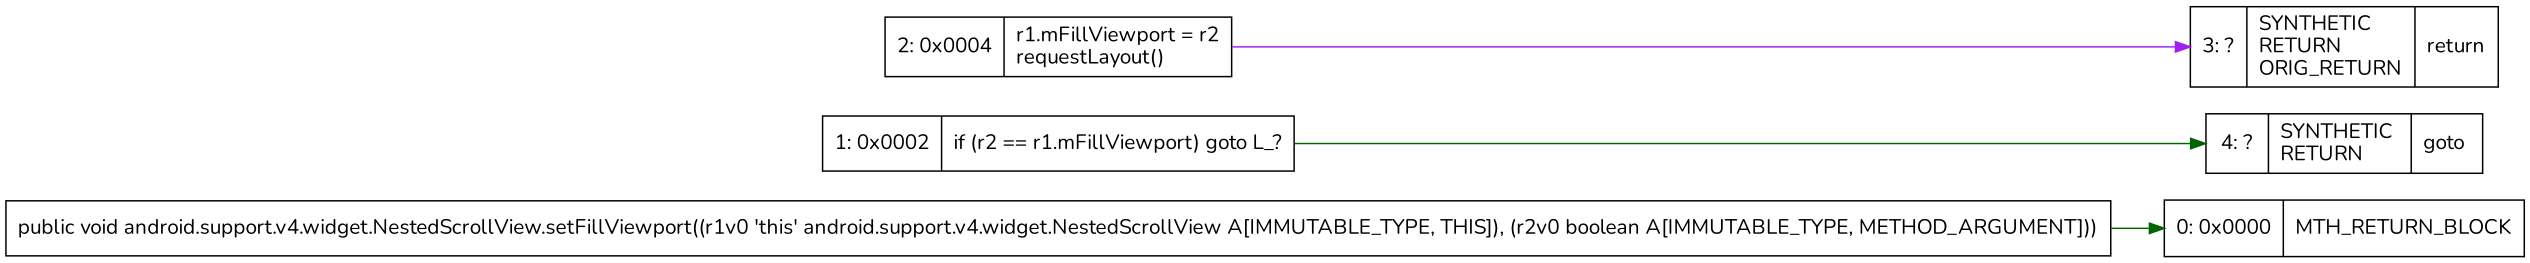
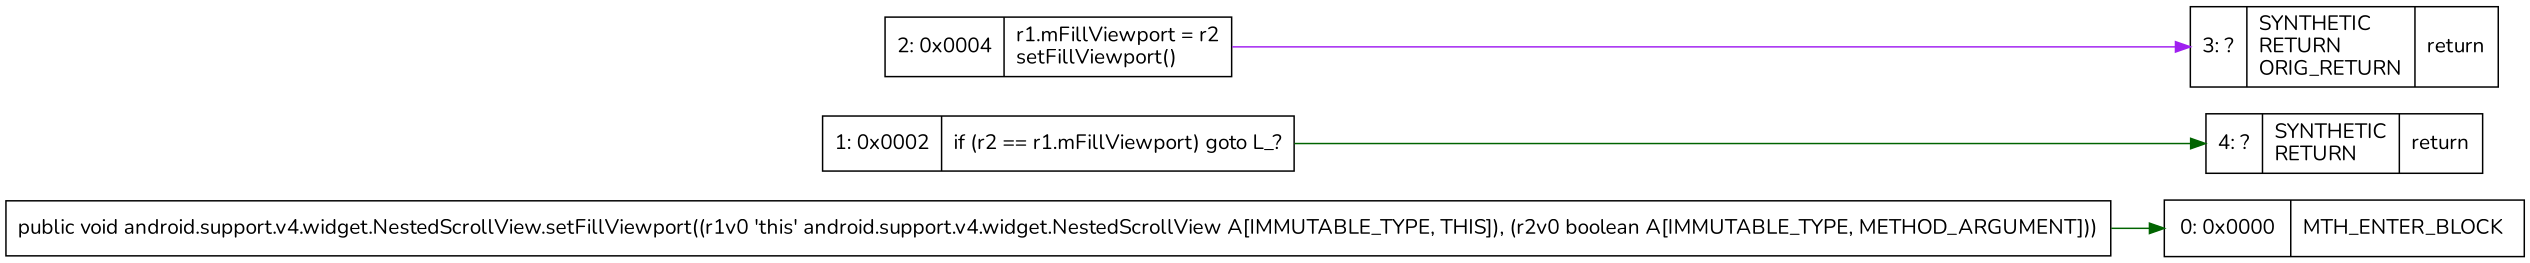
  digraph {
    fontname=Nunito
    rankdir=LR
    node [fontname=Nunito shape=record]
    edge [color=darkgreen fontname=Nunito]
-   n1 [label="{0\:\ 0x0000|MTH_RETURN_BLOCK\l}"]
+   n1 [label="{0\:\ 0x0000|MTH_ENTER_BLOCK\l}"]
    n2 [label="{1\:\ 0x0002|if (r2 == r1.mFillViewport) goto L_?\l}"]
-   n3 [label="{4\:\ ?|SYNTHETIC\lRETURN\l|goto\l}"]
-   n4 [label="{2\:\ 0x0004|r1.mFillViewport = r2\lrequestLayout()\l}"]
+   n3 [label="{4\:\ ?|SYNTHETIC\lRETURN\l|return\l}"]
+   n4 [label="{2\:\ 0x0004|r1.mFillViewport = r2\lsetFillViewport()\l}"]
    n5 [label="{3\:\ ?|SYNTHETIC\lRETURN\lORIG_RETURN\l|return\l}"]
    n6 [label="{public void android.support.v4.widget.NestedScrollView.setFillViewport((r1v0 'this' android.support.v4.widget.NestedScrollView A[IMMUTABLE_TYPE, THIS]), (r2v0 boolean A[IMMUTABLE_TYPE, METHOD_ARGUMENT])) }"]
    n2 -> n3
    n4 -> n5 [color=purple]
    n6 -> n1
  }
